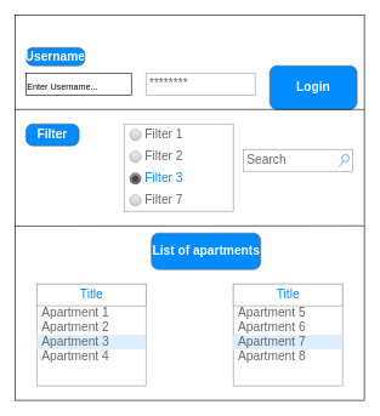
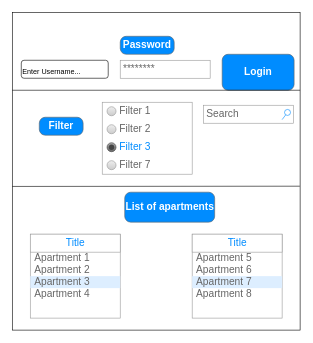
  <mxCell id="0" />
  <mxCell id="1" parent="0" />
  <mxCell id="2" value="" style="whiteSpace=wrap;html=1;fontSize=24;" vertex="1" parent="1"><mxGeometry x="20" y="20" width="480" height="530" as="geometry" /></mxCell>
- <mxCell id="3" value="Username" style="strokeWidth=1;shadow=0;dashed=0;align=center;html=1;shape=mxgraph.mockup.buttons.button;strokeColor=#666666;fontColor=#ffffff;mainText=;buttonStyle=round;fontSize=17;fontStyle=1;fillColor=#008cff;whiteSpace=wrap;" vertex="1" parent="1"><mxGeometry x="35" y="65" width="81.25" height="25" as="geometry" /></mxCell>
- <mxCell id="5" value="&lt;font style=&quot;font-size: 12px;&quot;&gt;Enter Username...&lt;/font&gt;" style="whiteSpace=wrap;html=1;fontSize=24;align=left;" vertex="1" parent="1"><mxGeometry x="35" y="100" width="145" height="30" as="geometry" /></mxCell>
+ <mxCell id="4" value="Password" style="strokeWidth=1;shadow=0;dashed=0;align=center;html=1;shape=mxgraph.mockup.buttons.button;strokeColor=#666666;fontColor=#ffffff;mainText=;buttonStyle=round;fontSize=17;fontStyle=1;fillColor=#008cff;whiteSpace=wrap;" vertex="1" parent="1"><mxGeometry x="200" y="60" width="90" height="30" as="geometry" /></mxCell>
+ <mxCell id="5" value="&lt;font style=&quot;font-size: 12px;&quot;&gt;Enter Username...&lt;/font&gt;" style="whiteSpace=wrap;html=1;fontSize=24;align=left;rounded=1;" vertex="1" parent="1"><mxGeometry x="35" y="100" width="145" height="30" as="geometry" /></mxCell>
  <mxCell id="6" value="Login" style="strokeWidth=1;shadow=0;dashed=0;align=center;html=1;shape=mxgraph.mockup.buttons.button;strokeColor=#666666;fontColor=#ffffff;mainText=;buttonStyle=round;fontSize=17;fontStyle=1;fillColor=#008cff;whiteSpace=wrap;" vertex="1" parent="1"><mxGeometry x="370" y="90" width="120" height="60" as="geometry" /></mxCell>
- <mxCell id="7" value="Filter" style="strokeWidth=1;shadow=0;dashed=0;align=center;html=1;shape=mxgraph.mockup.buttons.button;strokeColor=#666666;fontColor=#ffffff;mainText=;buttonStyle=round;fontSize=17;fontStyle=1;fillColor=#008cff;whiteSpace=wrap;" vertex="1" parent="1"><mxGeometry x="35" y="170" width="73.13" height="30" as="geometry" /></mxCell>
+ <mxCell id="7" value="Filter" style="strokeWidth=1;shadow=0;dashed=0;align=center;html=1;shape=mxgraph.mockup.buttons.button;strokeColor=#666666;fontColor=#ffffff;mainText=;buttonStyle=round;fontSize=17;fontStyle=1;fillColor=#008cff;whiteSpace=wrap;" vertex="1" parent="1"><mxGeometry x="65" y="195" width="73.13" height="30" as="geometry" /></mxCell>
  <mxCell id="8" value="" style="strokeWidth=1;shadow=0;dashed=0;align=center;html=1;shape=mxgraph.mockup.forms.rrect;rSize=0;strokeColor=#999999;fillColor=#ffffff;recursiveResize=0;fontSize=12;" vertex="1" parent="1"><mxGeometry x="170" y="170" width="150" height="120" as="geometry" /></mxCell>
  <mxCell id="9" value="Filter 1" style="shape=ellipse;rSize=0;fillColor=#eeeeee;strokeColor=#999999;gradientColor=#cccccc;html=1;align=left;spacingLeft=4;fontSize=17;fontColor=#666666;labelPosition=right;" vertex="1" parent="8"><mxGeometry x="8" y="7.5" width="15" height="15" as="geometry" /></mxCell>
  <mxCell id="10" value="Filter 2" style="shape=ellipse;rSize=0;fillColor=#eeeeee;strokeColor=#999999;gradientColor=#cccccc;html=1;align=left;spacingLeft=4;fontSize=17;fontColor=#666666;labelPosition=right;" vertex="1" parent="8"><mxGeometry x="8" y="37.5" width="15" height="15" as="geometry" /></mxCell>
  <mxCell id="11" value="Filter 3" style="shape=ellipse;rSize=0;fillColor=#aaaaaa;strokeColor=#444444;gradientColor=#666666;html=1;align=left;spacingLeft=4;fontSize=17;fontColor=#008cff;labelPosition=right;" vertex="1" parent="8"><mxGeometry x="8" y="67.5" width="15" height="15" as="geometry" /></mxCell>
  <mxCell id="12" value="" style="shape=ellipse;fillColor=#444444;strokeColor=none;html=1;fontSize=12;" vertex="1" parent="11"><mxGeometry x="3" y="3" width="9" height="9" as="geometry" /></mxCell>
  <mxCell id="13" value="Filter 7" style="shape=ellipse;rSize=0;fillColor=#eeeeee;strokeColor=#999999;gradientColor=#cccccc;html=1;align=left;spacingLeft=4;fontSize=17;fontColor=#666666;labelPosition=right;" vertex="1" parent="8"><mxGeometry x="8" y="97.5" width="15" height="15" as="geometry" /></mxCell>
  <mxCell id="14" value="" style="endArrow=none;html=1;rounded=0;fontSize=12;" edge="1" parent="1"><mxGeometry width="50" height="50" relative="1" as="geometry"><mxPoint x="20" y="150" as="sourcePoint" /><mxPoint x="500" y="150" as="targetPoint" /></mxGeometry></mxCell>
  <mxCell id="15" value="" style="endArrow=none;html=1;rounded=0;fontSize=12;exitX=0.001;exitY=0.301;exitDx=0;exitDy=0;exitPerimeter=0;" edge="1" parent="1"><mxGeometry width="50" height="50" relative="1" as="geometry"><mxPoint x="20" y="310.42" as="sourcePoint" /><mxPoint x="499.52" y="310" as="targetPoint" /></mxGeometry></mxCell>
  <mxCell id="16" value="List of apartments" style="strokeWidth=1;shadow=0;dashed=0;align=center;html=1;shape=mxgraph.mockup.buttons.button;strokeColor=#666666;fontColor=#ffffff;mainText=;buttonStyle=round;fontSize=17;fontStyle=1;fillColor=#008cff;whiteSpace=wrap;" vertex="1" parent="1"><mxGeometry x="207.5" y="320" width="150" height="50" as="geometry" /></mxCell>
  <mxCell id="17" value="" style="strokeWidth=1;shadow=0;dashed=0;align=center;html=1;shape=mxgraph.mockup.forms.rrect;rSize=0;strokeColor=#999999;fillColor=#ffffff;fontSize=12;" vertex="1" parent="1"><mxGeometry x="50" y="390" width="150" height="140" as="geometry" /></mxCell>
  <mxCell id="18" value="Title" style="strokeWidth=1;shadow=0;dashed=0;align=center;html=1;shape=mxgraph.mockup.forms.rrect;rSize=0;strokeColor=#999999;fontColor=#008cff;fontSize=17;fillColor=#ffffff;resizeWidth=1;" vertex="1" parent="17"><mxGeometry width="150" height="30" relative="1" as="geometry" /></mxCell>
  <mxCell id="19" value="Apartment 1" style="strokeWidth=1;shadow=0;dashed=0;align=center;html=1;shape=mxgraph.mockup.forms.anchor;fontSize=17;fontColor=#666666;align=left;spacingLeft=5;resizeWidth=1;" vertex="1" parent="17"><mxGeometry width="150" height="20" relative="1" as="geometry"><mxPoint y="30" as="offset" /></mxGeometry></mxCell>
  <mxCell id="20" value="Apartment&amp;nbsp;2" style="strokeWidth=1;shadow=0;dashed=0;align=center;html=1;shape=mxgraph.mockup.forms.anchor;fontSize=17;fontColor=#666666;align=left;spacingLeft=5;resizeWidth=1;" vertex="1" parent="17"><mxGeometry width="150" height="20" relative="1" as="geometry"><mxPoint y="50" as="offset" /></mxGeometry></mxCell>
  <mxCell id="21" value="Apartment&amp;nbsp;3" style="strokeWidth=1;shadow=0;dashed=0;align=center;html=1;shape=mxgraph.mockup.forms.rrect;rSize=0;fontSize=17;fontColor=#666666;align=left;spacingLeft=5;fillColor=#ddeeff;strokeColor=none;resizeWidth=1;" vertex="1" parent="17"><mxGeometry width="150" height="20" relative="1" as="geometry"><mxPoint y="70" as="offset" /></mxGeometry></mxCell>
  <mxCell id="22" value="Apartment&amp;nbsp;4" style="strokeWidth=1;shadow=0;dashed=0;align=center;html=1;shape=mxgraph.mockup.forms.anchor;fontSize=17;fontColor=#666666;align=left;spacingLeft=5;resizeWidth=1;" vertex="1" parent="17"><mxGeometry width="150" height="20" relative="1" as="geometry"><mxPoint y="90" as="offset" /></mxGeometry></mxCell>
  <mxCell id="23" value="" style="strokeWidth=1;shadow=0;dashed=0;align=center;html=1;shape=mxgraph.mockup.forms.rrect;rSize=0;strokeColor=#999999;fillColor=#ffffff;fontSize=12;" vertex="1" parent="1"><mxGeometry x="320" y="390" width="150" height="140" as="geometry" /></mxCell>
  <mxCell id="24" value="Title" style="strokeWidth=1;shadow=0;dashed=0;align=center;html=1;shape=mxgraph.mockup.forms.rrect;rSize=0;strokeColor=#999999;fontColor=#008cff;fontSize=17;fillColor=#ffffff;resizeWidth=1;" vertex="1" parent="23"><mxGeometry width="150" height="30" relative="1" as="geometry" /></mxCell>
  <mxCell id="25" value="Apartment 5" style="strokeWidth=1;shadow=0;dashed=0;align=center;html=1;shape=mxgraph.mockup.forms.anchor;fontSize=17;fontColor=#666666;align=left;spacingLeft=5;resizeWidth=1;" vertex="1" parent="23"><mxGeometry width="150" height="20" relative="1" as="geometry"><mxPoint y="30" as="offset" /></mxGeometry></mxCell>
  <mxCell id="26" value="Apartment 6" style="strokeWidth=1;shadow=0;dashed=0;align=center;html=1;shape=mxgraph.mockup.forms.anchor;fontSize=17;fontColor=#666666;align=left;spacingLeft=5;resizeWidth=1;" vertex="1" parent="23"><mxGeometry width="150" height="20" relative="1" as="geometry"><mxPoint y="50" as="offset" /></mxGeometry></mxCell>
  <mxCell id="27" value="Apartment 7" style="strokeWidth=1;shadow=0;dashed=0;align=center;html=1;shape=mxgraph.mockup.forms.rrect;rSize=0;fontSize=17;fontColor=#666666;align=left;spacingLeft=5;fillColor=#ddeeff;strokeColor=none;resizeWidth=1;" vertex="1" parent="23"><mxGeometry width="150" height="20" relative="1" as="geometry"><mxPoint y="70" as="offset" /></mxGeometry></mxCell>
  <mxCell id="28" value="Apartment 8" style="strokeWidth=1;shadow=0;dashed=0;align=center;html=1;shape=mxgraph.mockup.forms.anchor;fontSize=17;fontColor=#666666;align=left;spacingLeft=5;resizeWidth=1;" vertex="1" parent="23"><mxGeometry width="150" height="20" relative="1" as="geometry"><mxPoint y="90" as="offset" /></mxGeometry></mxCell>
  <mxCell id="29" value="********" style="strokeWidth=1;shadow=0;dashed=0;align=center;html=1;shape=mxgraph.mockup.forms.pwField;strokeColor=#999999;mainText=;align=left;fontColor=#666666;fontSize=17;spacingLeft=3;" vertex="1" parent="1"><mxGeometry x="200" y="100" width="150" height="30" as="geometry" /></mxCell>
- <mxCell id="30" value="Search" style="strokeWidth=1;shadow=0;dashed=0;align=center;html=1;shape=mxgraph.mockup.forms.searchBox;strokeColor=#999999;mainText=;strokeColor2=#008cff;fontColor=#666666;fontSize=17;align=left;spacingLeft=3;" vertex="1" parent="1"><mxGeometry x="334" y="205" width="150" height="30" as="geometry" /></mxCell>
+ <mxCell id="30" value="Search" style="strokeWidth=1;shadow=0;dashed=0;align=center;html=1;shape=mxgraph.mockup.forms.searchBox;strokeColor=#999999;mainText=;strokeColor2=#008cff;fontColor=#666666;fontSize=17;align=left;spacingLeft=3;" vertex="1" parent="1"><mxGeometry x="339" y="175" width="150" height="30" as="geometry" /></mxCell>
